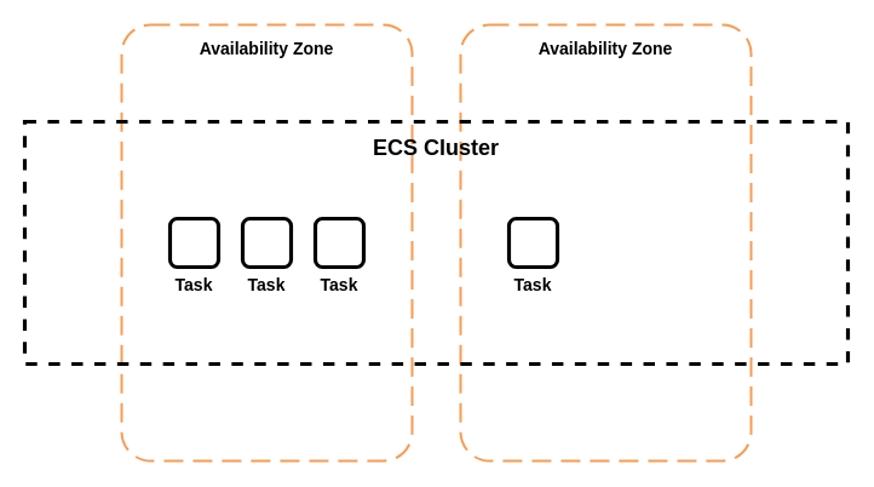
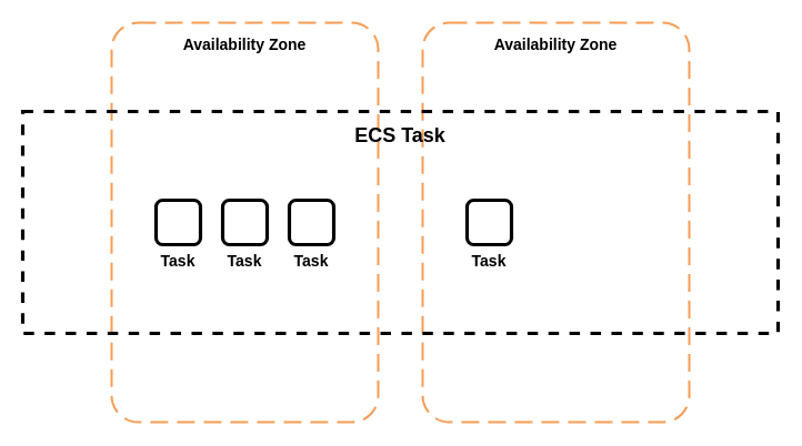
  <mxCell id="0" />
  <mxCell id="1" parent="0" />
  <mxCell id="2" value="Availability Zone" style="rounded=1;arcSize=10;dashed=1;strokeColor=#F59D56;fillColor=none;gradientColor=none;dashPattern=8 4;strokeWidth=2;fontStyle=1;verticalAlign=top;spacing=7.874;fontSize=14;" vertex="1" parent="1"><mxGeometry x="100" y="20" width="240" height="360" as="geometry" /></mxCell>
  <mxCell id="3" value="Availability Zone" style="rounded=1;arcSize=10;dashed=1;strokeColor=#F59D56;fillColor=none;gradientColor=none;dashPattern=8 4;strokeWidth=2;fontStyle=1;verticalAlign=top;spacing=7.874;fontSize=14;" vertex="1" parent="1"><mxGeometry x="380" y="20" width="240" height="360" as="geometry" /></mxCell>
- <mxCell id="4" value="ECS Cluster" style="rounded=0;whiteSpace=wrap;html=1;fillColor=none;dashed=1;strokeWidth=3.15;fontStyle=1;fontSize=18;verticalAlign=top;spacing=7.874;" vertex="1" parent="1"><mxGeometry x="20" y="100" width="680" height="200" as="geometry" /></mxCell>
+ <mxCell id="4" value="ECS Task" style="rounded=0;whiteSpace=wrap;html=1;fillColor=none;dashed=1;strokeWidth=3.15;fontStyle=1;fontSize=18;verticalAlign=top;spacing=7.874;" vertex="1" parent="1"><mxGeometry x="20" y="100" width="680" height="200" as="geometry" /></mxCell>
  <mxCell id="5" value="" style="group" vertex="1" connectable="0" parent="1"><mxGeometry x="140" y="180" width="40" height="70" as="geometry" /></mxCell>
  <mxCell id="6" value="" style="rounded=1;whiteSpace=wrap;html=1;strokeWidth=3.15;" vertex="1" parent="5"><mxGeometry width="40" height="40" as="geometry" /></mxCell>
  <mxCell id="7" value="Task" style="text;html=1;align=center;verticalAlign=middle;whiteSpace=wrap;rounded=0;fontStyle=1;fontSize=14;" vertex="1" parent="5"><mxGeometry y="40" width="40" height="30" as="geometry" /></mxCell>
  <mxCell id="8" value="" style="group" vertex="1" connectable="0" parent="1"><mxGeometry x="200" y="180" width="40" height="70" as="geometry" /></mxCell>
  <mxCell id="9" value="" style="rounded=1;whiteSpace=wrap;html=1;strokeWidth=3.15;" vertex="1" parent="8"><mxGeometry width="40" height="40" as="geometry" /></mxCell>
  <mxCell id="10" value="Task" style="text;html=1;align=center;verticalAlign=middle;whiteSpace=wrap;rounded=0;fontStyle=1;fontSize=14;" vertex="1" parent="8"><mxGeometry y="40" width="40" height="30" as="geometry" /></mxCell>
  <mxCell id="11" value="" style="group" vertex="1" connectable="0" parent="1"><mxGeometry x="260" y="180" width="40" height="70" as="geometry" /></mxCell>
  <mxCell id="12" value="" style="rounded=1;whiteSpace=wrap;html=1;strokeWidth=3.15;" vertex="1" parent="11"><mxGeometry width="40" height="40" as="geometry" /></mxCell>
  <mxCell id="13" value="Task" style="text;html=1;align=center;verticalAlign=middle;whiteSpace=wrap;rounded=0;fontStyle=1;fontSize=14;" vertex="1" parent="11"><mxGeometry y="40" width="40" height="30" as="geometry" /></mxCell>
  <mxCell id="14" value="" style="group" vertex="1" connectable="0" parent="1"><mxGeometry x="420" y="180" width="40" height="70" as="geometry" /></mxCell>
  <mxCell id="15" value="" style="rounded=1;whiteSpace=wrap;html=1;strokeWidth=3.15;" vertex="1" parent="14"><mxGeometry width="40" height="40" as="geometry" /></mxCell>
  <mxCell id="16" value="Task" style="text;html=1;align=center;verticalAlign=middle;whiteSpace=wrap;rounded=0;fontStyle=1;fontSize=14;" vertex="1" parent="14"><mxGeometry y="40" width="40" height="30" as="geometry" /></mxCell>
